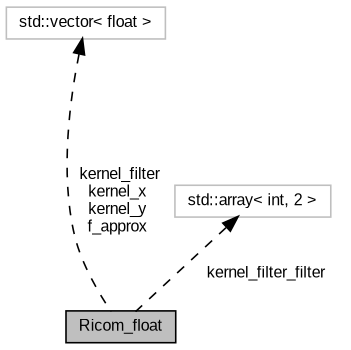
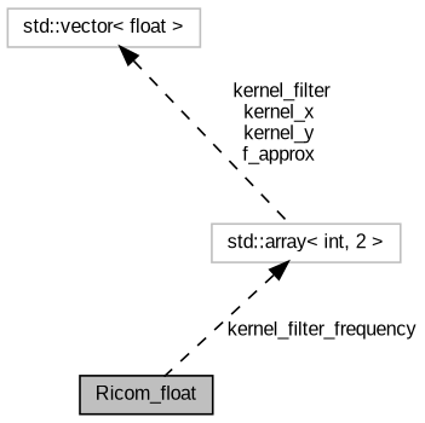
  digraph {
    fontname="Liberation Sans"
    node [color=grey75 fillcolor=white fontname="Liberation Sans" fontsize=10 shape=record style=filled]
    edge [color=black dir=back fontname="Liberation Sans" fontsize=10 labelfontname=Helvetica labelfontsize=10 style=dashed]
    n1 [color=black fillcolor=grey75 fontcolor=black height=0.2 label=Ricom_float width=0.4]
    n2 [height=0.2 label="std::array\< int, 2 \>" width=0.4]
    n3 [height=0.2 label="std::vector\< float \>" width=0.4]
-   n2 -> n1 [label=" kernel_filter_filter"]
-   n3 -> n1 [label=" kernel_filter\nkernel_x\nkernel_y\nf_approx"]
+   n2 -> n1 [label=" kernel_filter_frequency"]
+   n3 -> n2 [label=" kernel_filter\nkernel_x\nkernel_y\nf_approx"]
  }
